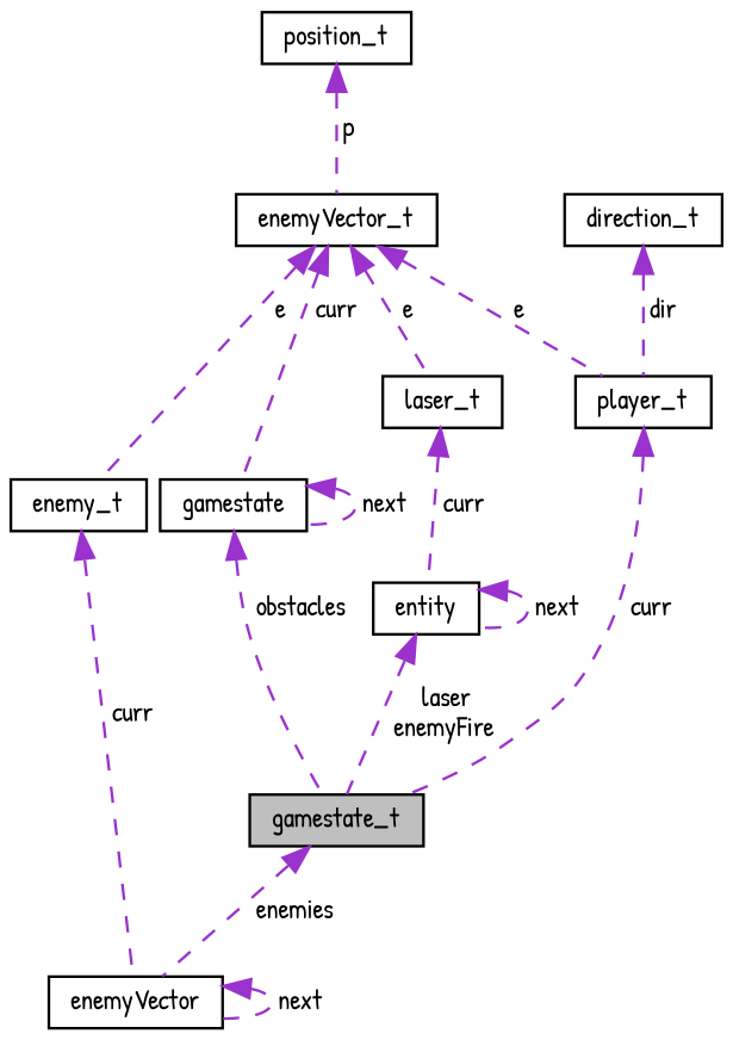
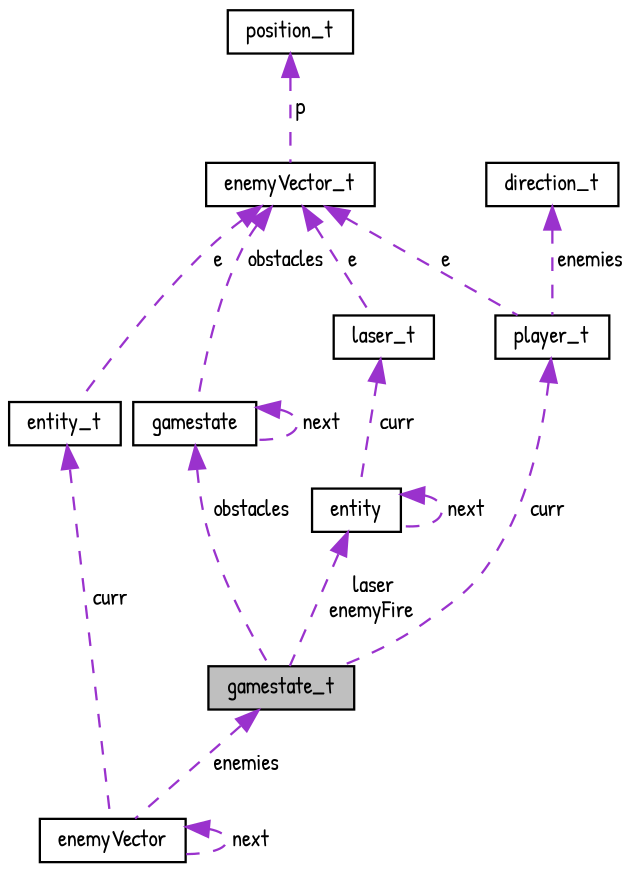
  digraph {
    fontname="Patrick Hand"
    node [color=black fillcolor=white fontname="Patrick Hand" fontsize=10 shape=record style=filled]
    edge [color=darkorchid3 dir=back fontname="Patrick Hand" fontsize=10 labelfontname=Helvetica labelfontsize=10 style=dashed]
    n1 [fillcolor=grey75 fontcolor=black height=0.2 label=gamestate_t width=0.4]
    n2 [height=0.2 label=enemyVector width=0.4]
    n3 [height=0.2 label=player_t width=0.4]
    n4 [height=0.2 label=direction_t width=0.4]
    n5 [height=0.2 label=enemyVector_t width=0.4]
-   n6 [height=0.2 label=enemy_t width=0.4]
+   n6 [height=0.2 label=entity_t width=0.4]
    n7 [height=0.2 label=gamestate width=0.4]
    n8 [height=0.2 label=laser_t width=0.4]
    n9 [height=0.2 label=entity width=0.4]
    n10 [height=0.2 label=position_t width=0.4]
    n1 -> n2 [label=" enemies"]
    n2 -> n2 [label=" next"]
    n3 -> n1 [label=" curr"]
-   n4 -> n3 [label=" dir"]
+   n4 -> n3 [label=" enemies"]
    n5 -> n3 [label=" e"]
    n5 -> n6 [label=" e"]
-   n5 -> n7 [label=" curr"]
+   n5 -> n7 [label=" obstacles"]
    n5 -> n8 [label=" e"]
    n6 -> n2 [label=" curr"]
    n7 -> n1 [label=" obstacles"]
    n7 -> n7 [label=" next"]
    n8 -> n9 [label=" curr"]
    n9 -> n1 [label=" laser\nenemyFire"]
    n9 -> n9 [label=" next"]
    n10 -> n5 [label=" p"]
  }
